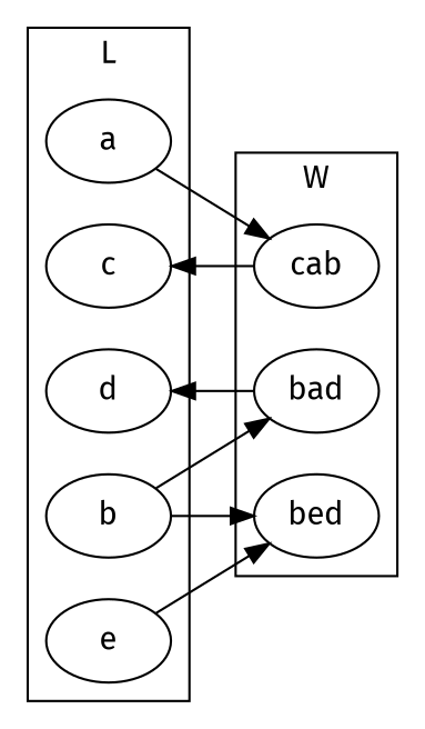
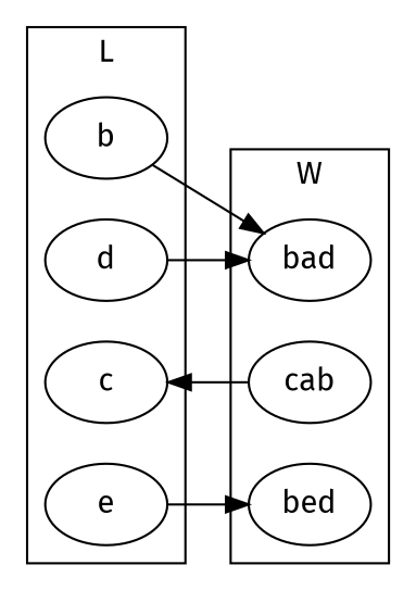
  digraph {
    fontname="Fira Sans"
    rankdir=LR
    node [fontname="Fira Sans"]
    edge [fontname="Fira Sans"]
-   a
    b
    c
    d
    e
    bad
    bed
    cab
    subgraph cluster_1 {
      label=L
-     a
      b
      c
      d
      e
    }
    subgraph cluster_2 {
      label=W
      bad
      bed
      cab
    }
-   a -> cab
    b -> bad
-   b -> bed
-   bad -> d
+   d -> bad
    e -> bed
    cab -> c
  }
